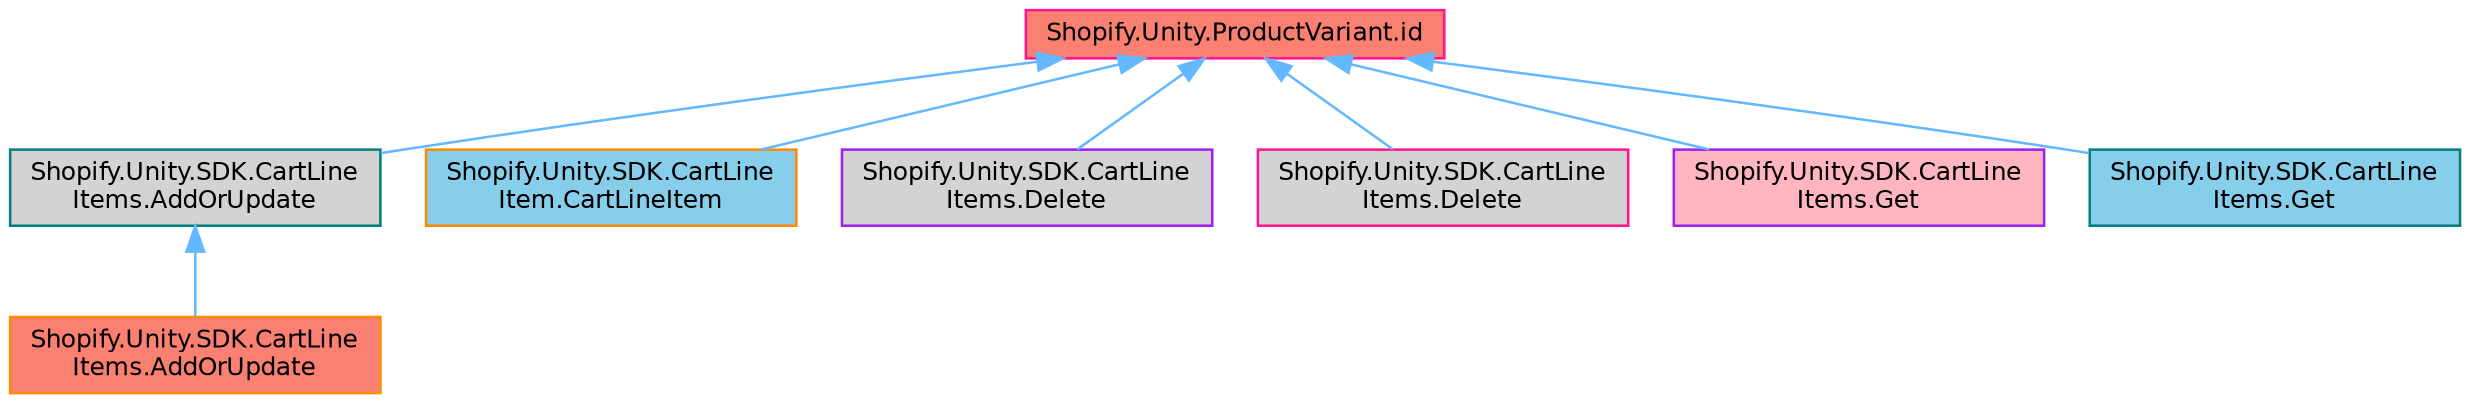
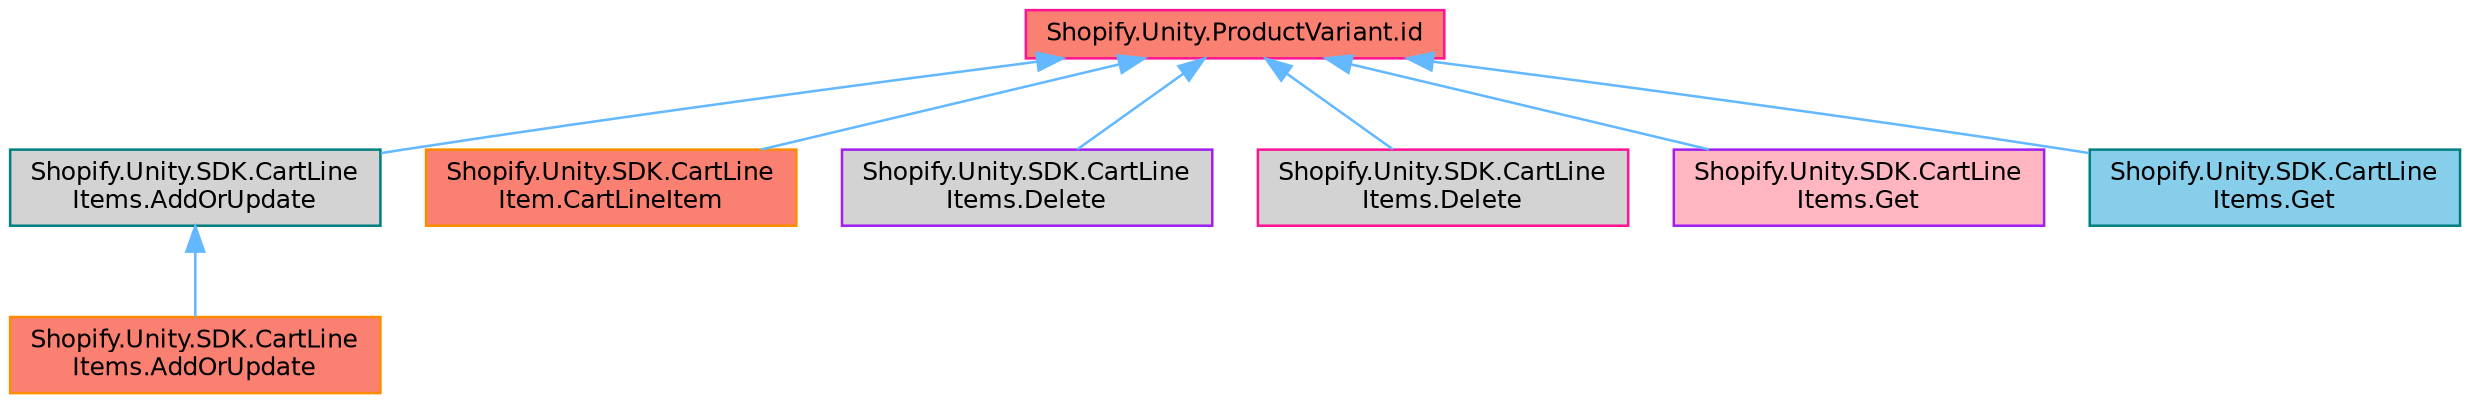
  digraph {
    rankdir=TB
    fontname="DejaVu Sans"
    node [color=deeppink fillcolor=lightgrey fontname="DejaVu Sans" fontsize=10 shape=box style=filled]
    edge [color=steelblue1 dir=back fontname="DejaVu Sans" fontsize=10 labelfontname=Helvetica labelfontsize=10 style=solid]
    n1 [fillcolor=salmon fontcolor=black height=0.2 label="Shopify.Unity.ProductVariant.id" width=0.4]
    n2 [color=teal height=0.2 label="Shopify.Unity.SDK.CartLine\lItems.AddOrUpdate" width=0.4]
-   n3 [color=darkorange fillcolor=skyblue height=0.2 label="Shopify.Unity.SDK.CartLine\lItem.CartLineItem" width=0.4]
+   n3 [color=darkorange fillcolor=salmon height=0.2 label="Shopify.Unity.SDK.CartLine\lItem.CartLineItem" width=0.4]
    n4 [color=purple height=0.2 label="Shopify.Unity.SDK.CartLine\lItems.Delete" width=0.4]
    n5 [height=0.2 label="Shopify.Unity.SDK.CartLine\lItems.Delete" width=0.4]
    n6 [color=purple fillcolor=lightpink height=0.2 label="Shopify.Unity.SDK.CartLine\lItems.Get" width=0.4]
    n7 [color=teal fillcolor=skyblue height=0.2 label="Shopify.Unity.SDK.CartLine\lItems.Get" width=0.4]
    n8 [color=darkorange fillcolor=salmon height=0.2 label="Shopify.Unity.SDK.CartLine\lItems.AddOrUpdate" width=0.4]
    n1 -> n2
    n1 -> n3
    n1 -> n4
    n1 -> n5
    n1 -> n6
    n1 -> n7
    n2 -> n8
  }
